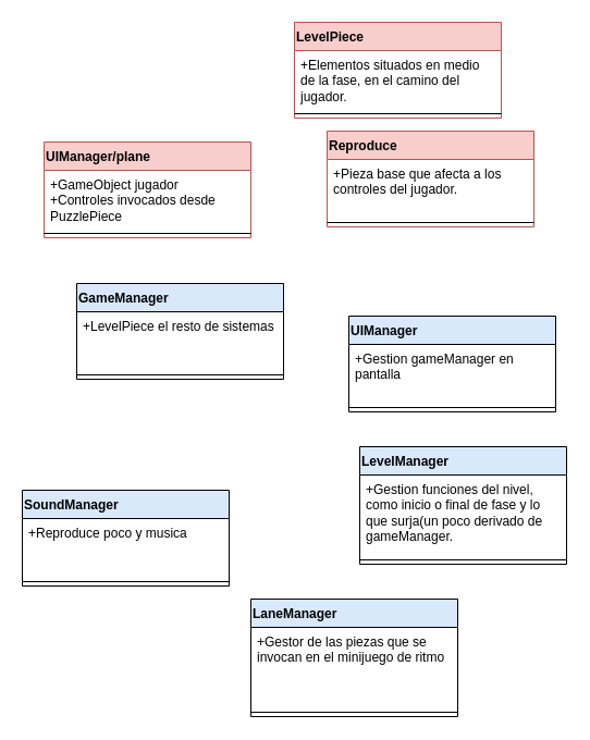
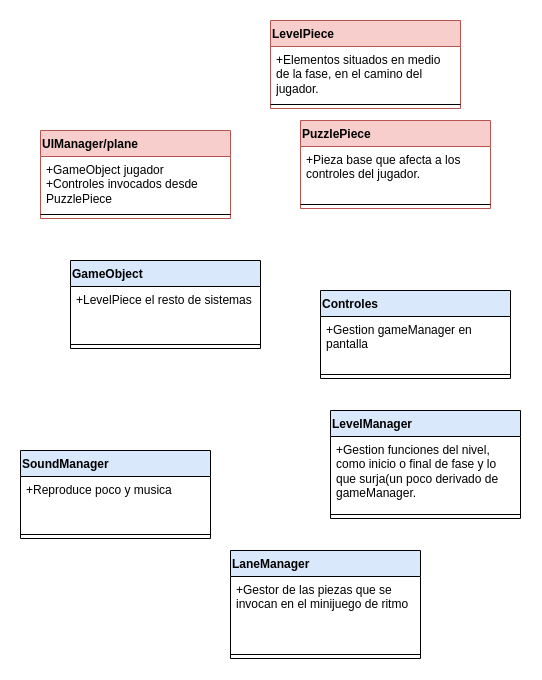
  <mxCell id="0" />
  <mxCell id="1" parent="0" />
- <mxCell id="2" value="GameManager" style="swimlane;fontStyle=1;align=left;verticalAlign=top;childLayout=stackLayout;horizontal=1;startSize=26;horizontalStack=0;resizeParent=1;resizeParentMax=0;resizeLast=0;collapsible=1;marginBottom=0;fillColor=#dae8fc;glass=0;rounded=0;swimlaneFillColor=#ffffff;" vertex="1" parent="1"><mxGeometry x="70" y="260" width="190" height="88" as="geometry" /></mxCell>
+ <mxCell id="2" value="GameObject" style="swimlane;fontStyle=1;align=left;verticalAlign=top;childLayout=stackLayout;horizontal=1;startSize=26;horizontalStack=0;resizeParent=1;resizeParentMax=0;resizeLast=0;collapsible=1;marginBottom=0;fillColor=#dae8fc;glass=0;rounded=0;swimlaneFillColor=#ffffff;" vertex="1" parent="1"><mxGeometry x="70" y="260" width="190" height="88" as="geometry" /></mxCell>
  <mxCell id="3" value="+LevelPiece el resto de sistemas" style="text;strokeColor=none;fillColor=none;align=left;verticalAlign=top;spacingLeft=4;spacingRight=4;overflow=hidden;rotatable=0;points=[[0,0.5],[1,0.5]];portConstraint=eastwest;html=1;whiteSpace=wrap;" vertex="1" parent="2"><mxGeometry y="26" width="190" height="54" as="geometry" /></mxCell>
  <mxCell id="4" value="" style="line;strokeWidth=1;fillColor=none;align=left;verticalAlign=middle;spacingTop=-1;spacingLeft=3;spacingRight=3;rotatable=0;labelPosition=right;points=[];portConstraint=eastwest;" vertex="1" parent="2"><mxGeometry y="80" width="190" height="8" as="geometry" /></mxCell>
  <mxCell id="5" value="SoundManager" style="swimlane;fontStyle=1;align=left;verticalAlign=top;childLayout=stackLayout;horizontal=1;startSize=26;horizontalStack=0;resizeParent=1;resizeParentMax=0;resizeLast=0;collapsible=1;marginBottom=0;fillColor=#dae8fc;glass=0;rounded=0;swimlaneFillColor=#ffffff;" vertex="1" parent="1"><mxGeometry x="20" y="450" width="190" height="88" as="geometry" /></mxCell>
  <mxCell id="6" value="+Reproduce poco y musica" style="text;strokeColor=none;fillColor=none;align=left;verticalAlign=top;spacingLeft=4;spacingRight=4;overflow=hidden;rotatable=0;points=[[0,0.5],[1,0.5]];portConstraint=eastwest;html=1;whiteSpace=wrap;" vertex="1" parent="5"><mxGeometry y="26" width="190" height="54" as="geometry" /></mxCell>
  <mxCell id="7" value="" style="line;strokeWidth=1;fillColor=none;align=left;verticalAlign=middle;spacingTop=-1;spacingLeft=3;spacingRight=3;rotatable=0;labelPosition=right;points=[];portConstraint=eastwest;" vertex="1" parent="5"><mxGeometry y="80" width="190" height="8" as="geometry" /></mxCell>
  <mxCell id="8" value="UIManager/plane" style="swimlane;fontStyle=1;align=left;verticalAlign=top;childLayout=stackLayout;horizontal=1;startSize=26;horizontalStack=0;resizeParent=1;resizeParentMax=0;resizeLast=0;collapsible=1;marginBottom=0;fillColor=#f8cecc;glass=0;rounded=0;swimlaneFillColor=#ffffff;strokeColor=#b85450;" vertex="1" parent="1"><mxGeometry x="40" y="130" width="190" height="88" as="geometry" /></mxCell>
  <mxCell id="9" value="+GameObject jugador&lt;br&gt;+Controles invocados desde PuzzlePiece" style="text;strokeColor=none;fillColor=none;align=left;verticalAlign=top;spacingLeft=4;spacingRight=4;overflow=hidden;rotatable=0;points=[[0,0.5],[1,0.5]];portConstraint=eastwest;html=1;whiteSpace=wrap;" vertex="1" parent="8"><mxGeometry y="26" width="190" height="54" as="geometry" /></mxCell>
  <mxCell id="10" value="" style="line;strokeWidth=1;fillColor=none;align=left;verticalAlign=middle;spacingTop=-1;spacingLeft=3;spacingRight=3;rotatable=0;labelPosition=right;points=[];portConstraint=eastwest;" vertex="1" parent="8"><mxGeometry y="80" width="190" height="8" as="geometry" /></mxCell>
- <mxCell id="11" value="Reproduce" style="swimlane;fontStyle=1;align=left;verticalAlign=top;childLayout=stackLayout;horizontal=1;startSize=26;horizontalStack=0;resizeParent=1;resizeParentMax=0;resizeLast=0;collapsible=1;marginBottom=0;fillColor=#f8cecc;glass=0;rounded=0;swimlaneFillColor=#ffffff;strokeColor=#b85450;" vertex="1" parent="1"><mxGeometry x="300" y="120" width="190" height="88" as="geometry" /></mxCell>
+ <mxCell id="11" value="PuzzlePiece" style="swimlane;fontStyle=1;align=left;verticalAlign=top;childLayout=stackLayout;horizontal=1;startSize=26;horizontalStack=0;resizeParent=1;resizeParentMax=0;resizeLast=0;collapsible=1;marginBottom=0;fillColor=#f8cecc;glass=0;rounded=0;swimlaneFillColor=#ffffff;strokeColor=#b85450;" vertex="1" parent="1"><mxGeometry x="300" y="120" width="190" height="88" as="geometry" /></mxCell>
  <mxCell id="12" value="+Pieza base que afecta a los controles del jugador." style="text;strokeColor=none;fillColor=none;align=left;verticalAlign=top;spacingLeft=4;spacingRight=4;overflow=hidden;rotatable=0;points=[[0,0.5],[1,0.5]];portConstraint=eastwest;html=1;whiteSpace=wrap;" vertex="1" parent="11"><mxGeometry y="26" width="190" height="54" as="geometry" /></mxCell>
  <mxCell id="13" value="" style="line;strokeWidth=1;fillColor=none;align=left;verticalAlign=middle;spacingTop=-1;spacingLeft=3;spacingRight=3;rotatable=0;labelPosition=right;points=[];portConstraint=eastwest;" vertex="1" parent="11"><mxGeometry y="80" width="190" height="8" as="geometry" /></mxCell>
- <mxCell id="14" value="UIManager" style="swimlane;fontStyle=1;align=left;verticalAlign=top;childLayout=stackLayout;horizontal=1;startSize=26;horizontalStack=0;resizeParent=1;resizeParentMax=0;resizeLast=0;collapsible=1;marginBottom=0;fillColor=#dae8fc;glass=0;rounded=0;swimlaneFillColor=#ffffff;" vertex="1" parent="1"><mxGeometry x="320" y="290" width="190" height="88" as="geometry" /></mxCell>
+ <mxCell id="14" value="Controles" style="swimlane;fontStyle=1;align=left;verticalAlign=top;childLayout=stackLayout;horizontal=1;startSize=26;horizontalStack=0;resizeParent=1;resizeParentMax=0;resizeLast=0;collapsible=1;marginBottom=0;fillColor=#dae8fc;glass=0;rounded=0;swimlaneFillColor=#ffffff;" vertex="1" parent="1"><mxGeometry x="320" y="290" width="190" height="88" as="geometry" /></mxCell>
  <mxCell id="15" value="+Gestion gameManager en pantalla" style="text;strokeColor=none;fillColor=none;align=left;verticalAlign=top;spacingLeft=4;spacingRight=4;overflow=hidden;rotatable=0;points=[[0,0.5],[1,0.5]];portConstraint=eastwest;html=1;whiteSpace=wrap;" vertex="1" parent="14"><mxGeometry y="26" width="190" height="54" as="geometry" /></mxCell>
  <mxCell id="16" value="" style="line;strokeWidth=1;fillColor=none;align=left;verticalAlign=middle;spacingTop=-1;spacingLeft=3;spacingRight=3;rotatable=0;labelPosition=right;points=[];portConstraint=eastwest;" vertex="1" parent="14"><mxGeometry y="80" width="190" height="8" as="geometry" /></mxCell>
  <mxCell id="17" value="LevelManager" style="swimlane;fontStyle=1;align=left;verticalAlign=top;childLayout=stackLayout;horizontal=1;startSize=26;horizontalStack=0;resizeParent=1;resizeParentMax=0;resizeLast=0;collapsible=1;marginBottom=0;fillColor=#dae8fc;glass=0;rounded=0;swimlaneFillColor=#ffffff;" vertex="1" parent="1"><mxGeometry x="330" y="410" width="190" height="108" as="geometry" /></mxCell>
  <mxCell id="18" value="+Gestion funciones del nivel, como inicio o final de fase y lo que surja(un poco derivado de gameManager." style="text;strokeColor=none;fillColor=none;align=left;verticalAlign=top;spacingLeft=4;spacingRight=4;overflow=hidden;rotatable=0;points=[[0,0.5],[1,0.5]];portConstraint=eastwest;html=1;whiteSpace=wrap;" vertex="1" parent="17"><mxGeometry y="26" width="190" height="74" as="geometry" /></mxCell>
  <mxCell id="19" value="" style="line;strokeWidth=1;fillColor=none;align=left;verticalAlign=middle;spacingTop=-1;spacingLeft=3;spacingRight=3;rotatable=0;labelPosition=right;points=[];portConstraint=eastwest;" vertex="1" parent="17"><mxGeometry y="100" width="190" height="8" as="geometry" /></mxCell>
  <mxCell id="20" value="LevelPiece" style="swimlane;fontStyle=1;align=left;verticalAlign=top;childLayout=stackLayout;horizontal=1;startSize=26;horizontalStack=0;resizeParent=1;resizeParentMax=0;resizeLast=0;collapsible=1;marginBottom=0;fillColor=#f8cecc;glass=0;rounded=0;swimlaneFillColor=#ffffff;strokeColor=#b85450;" vertex="1" parent="1"><mxGeometry x="270" y="20" width="190" height="88" as="geometry" /></mxCell>
  <mxCell id="21" value="+Elementos situados en medio de la fase, en el camino del jugador." style="text;strokeColor=none;fillColor=none;align=left;verticalAlign=top;spacingLeft=4;spacingRight=4;overflow=hidden;rotatable=0;points=[[0,0.5],[1,0.5]];portConstraint=eastwest;html=1;whiteSpace=wrap;" vertex="1" parent="20"><mxGeometry y="26" width="190" height="54" as="geometry" /></mxCell>
  <mxCell id="22" value="" style="line;strokeWidth=1;fillColor=none;align=left;verticalAlign=middle;spacingTop=-1;spacingLeft=3;spacingRight=3;rotatable=0;labelPosition=right;points=[];portConstraint=eastwest;" vertex="1" parent="20"><mxGeometry y="80" width="190" height="8" as="geometry" /></mxCell>
  <mxCell id="23" value="LaneManager" style="swimlane;fontStyle=1;align=left;verticalAlign=top;childLayout=stackLayout;horizontal=1;startSize=26;horizontalStack=0;resizeParent=1;resizeParentMax=0;resizeLast=0;collapsible=1;marginBottom=0;fillColor=#dae8fc;glass=0;rounded=0;swimlaneFillColor=#ffffff;" vertex="1" parent="1"><mxGeometry x="230" y="550" width="190" height="108" as="geometry" /></mxCell>
  <mxCell id="24" value="+Gestor de las piezas que se invocan en el minijuego de ritmo" style="text;strokeColor=none;fillColor=none;align=left;verticalAlign=top;spacingLeft=4;spacingRight=4;overflow=hidden;rotatable=0;points=[[0,0.5],[1,0.5]];portConstraint=eastwest;html=1;whiteSpace=wrap;" vertex="1" parent="23"><mxGeometry y="26" width="190" height="74" as="geometry" /></mxCell>
  <mxCell id="25" value="" style="line;strokeWidth=1;fillColor=none;align=left;verticalAlign=middle;spacingTop=-1;spacingLeft=3;spacingRight=3;rotatable=0;labelPosition=right;points=[];portConstraint=eastwest;" vertex="1" parent="23"><mxGeometry y="100" width="190" height="8" as="geometry" /></mxCell>
